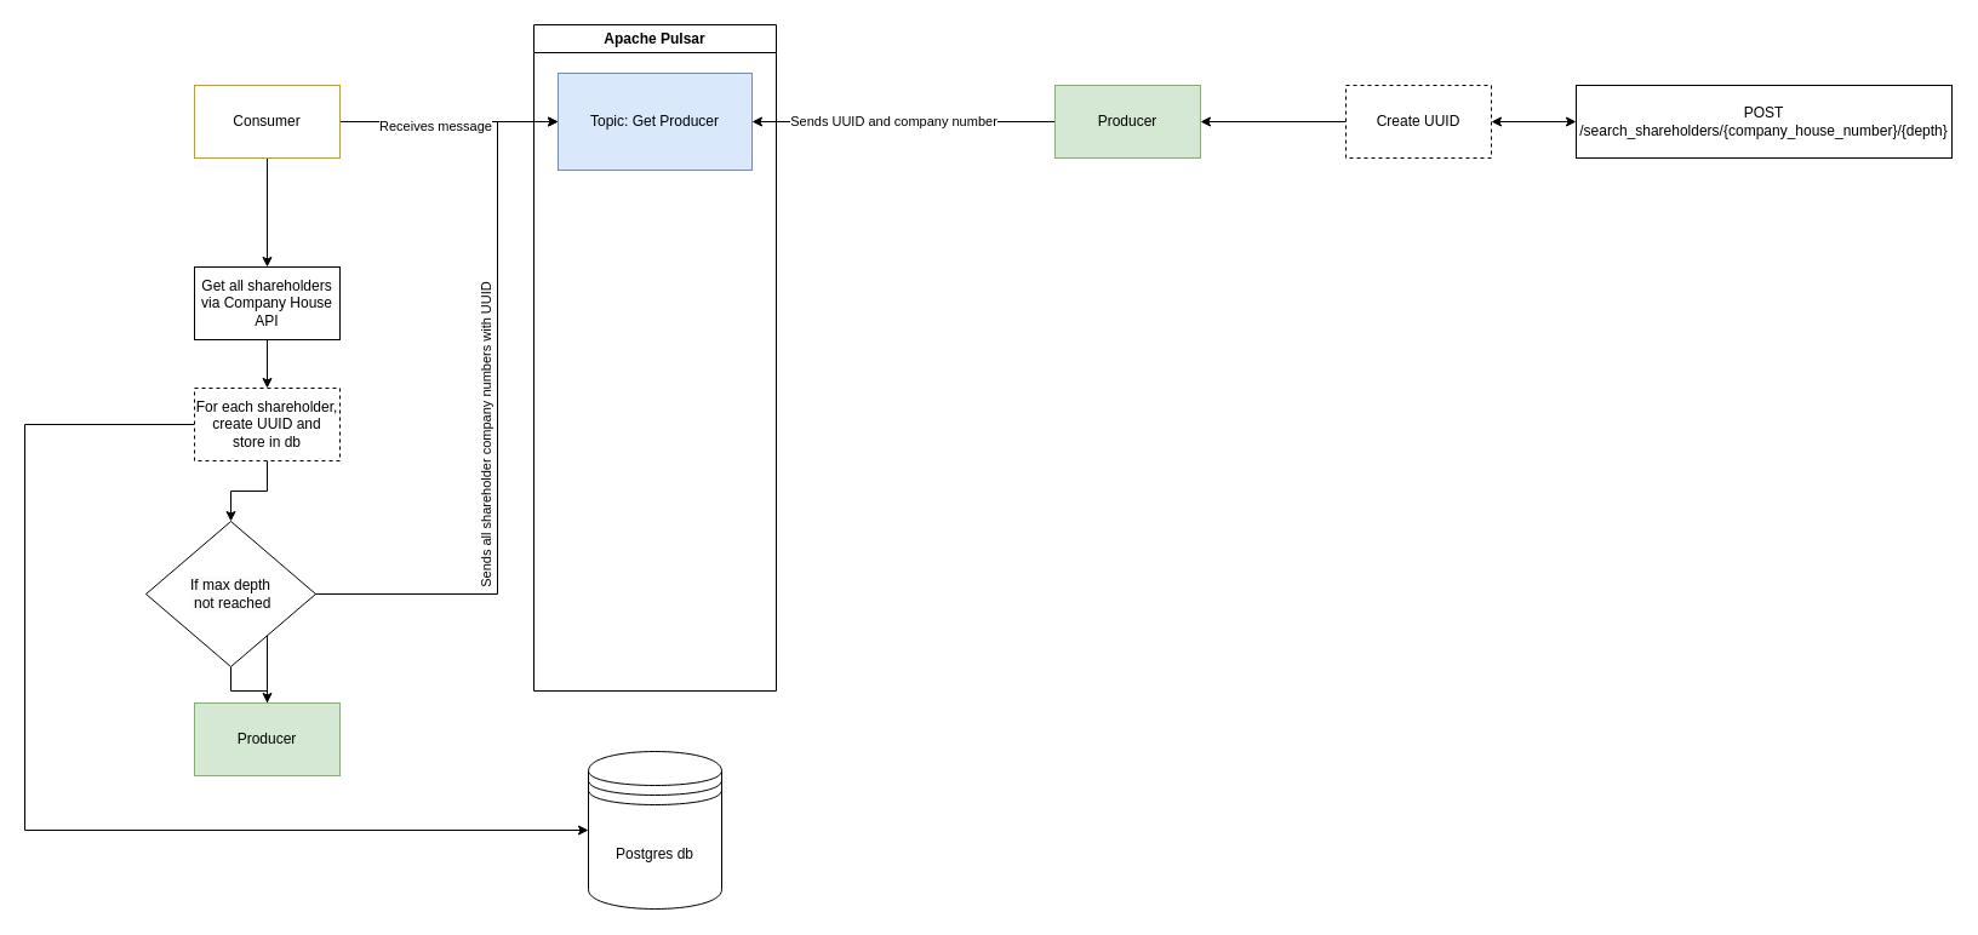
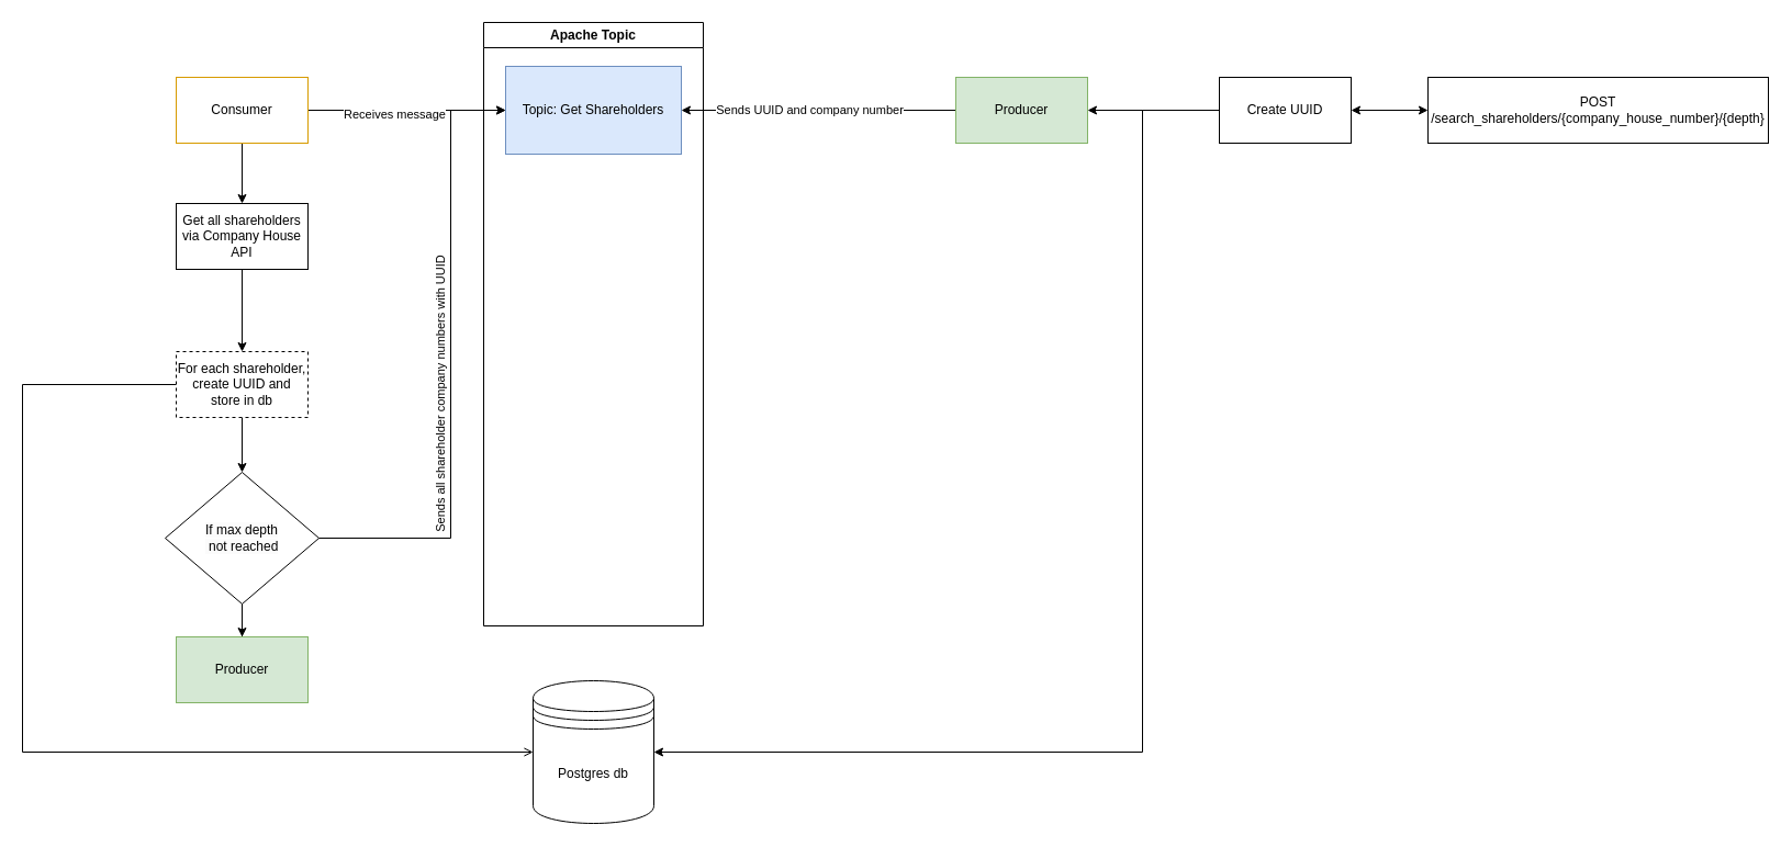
  <mxCell id="0" />
  <mxCell id="1" parent="0" />
- <mxCell id="2" value="Apache Pulsar" style="swimlane;whiteSpace=wrap;html=1;" vertex="1" parent="1"><mxGeometry x="440" y="20" width="200" height="550" as="geometry" /></mxCell>
- <mxCell id="3" value="Topic: Get Producer" style="rounded=0;whiteSpace=wrap;html=1;fillColor=#dae8fc;strokeColor=#6c8ebf;" vertex="1" parent="2"><mxGeometry x="20" y="40" width="160" height="80" as="geometry" /></mxCell>
+ <mxCell id="2" value="Apache Topic" style="swimlane;whiteSpace=wrap;html=1;" vertex="1" parent="1"><mxGeometry x="440" y="20" width="200" height="550" as="geometry" /></mxCell>
+ <mxCell id="3" value="Topic: Get Shareholders" style="rounded=0;whiteSpace=wrap;html=1;fillColor=#dae8fc;strokeColor=#6c8ebf;" vertex="1" parent="2"><mxGeometry x="20" y="40" width="160" height="80" as="geometry" /></mxCell>
  <mxCell id="4" value="POST&lt;br&gt;&lt;div&gt;/search_shareholders/{company_house_number}/{depth}&lt;/div&gt;" style="rounded=0;whiteSpace=wrap;html=1;" vertex="1" parent="1"><mxGeometry x="1300" y="70" width="310" height="60" as="geometry" /></mxCell>
  <mxCell id="5" style="edgeStyle=orthogonalEdgeStyle;rounded=0;orthogonalLoop=1;jettySize=auto;html=1;entryX=1;entryY=0.5;entryDx=0;entryDy=0;" edge="1" parent="1" source="7" target="3"><mxGeometry relative="1" as="geometry" /></mxCell>
  <mxCell id="6" value="Sends UUID and company number" style="edgeLabel;html=1;align=center;verticalAlign=middle;resizable=0;points=[];" vertex="1" connectable="0" parent="5"><mxGeometry x="0.069" y="-1" relative="1" as="geometry"><mxPoint as="offset" /></mxGeometry></mxCell>
  <mxCell id="7" value="Producer" style="rounded=0;whiteSpace=wrap;html=1;fillColor=#d5e8d4;strokeColor=#82b366;" vertex="1" parent="1"><mxGeometry x="870" y="70" width="120" height="60" as="geometry" /></mxCell>
  <mxCell id="8" style="edgeStyle=orthogonalEdgeStyle;rounded=0;orthogonalLoop=1;jettySize=auto;html=1;" edge="1" parent="1" source="11" target="3"><mxGeometry relative="1" as="geometry" /></mxCell>
  <mxCell id="9" value="Receives message" style="edgeLabel;html=1;align=center;verticalAlign=middle;resizable=0;points=[];" vertex="1" connectable="0" parent="8"><mxGeometry x="-0.128" y="-3" relative="1" as="geometry"><mxPoint as="offset" /></mxGeometry></mxCell>
  <mxCell id="10" style="edgeStyle=orthogonalEdgeStyle;rounded=0;orthogonalLoop=1;jettySize=auto;html=1;" edge="1" parent="1" source="11" target="13"><mxGeometry relative="1" as="geometry" /></mxCell>
  <mxCell id="11" value="Consumer" style="rounded=0;whiteSpace=wrap;html=1;fillColor=#ffffff;strokeColor=#d79b00;" vertex="1" parent="1"><mxGeometry x="160" y="70" width="120" height="60" as="geometry" /></mxCell>
  <mxCell id="12" style="edgeStyle=orthogonalEdgeStyle;rounded=0;orthogonalLoop=1;jettySize=auto;html=1;" edge="1" parent="1" source="13" target="25"><mxGeometry relative="1" as="geometry" /></mxCell>
- <mxCell id="13" value="Get all shareholders via Company House API" style="rounded=0;whiteSpace=wrap;html=1;" vertex="1" parent="1"><mxGeometry x="160" y="220" width="120" height="60" as="geometry" /></mxCell>
+ <mxCell id="13" value="Get all shareholders via Company House API" style="rounded=0;whiteSpace=wrap;html=1;" vertex="1" parent="1"><mxGeometry x="160" y="185" width="120" height="60" as="geometry" /></mxCell>
  <mxCell id="14" value="Postgres db" style="shape=datastore;whiteSpace=wrap;html=1;" vertex="1" parent="1"><mxGeometry x="485" y="620" width="110" height="130" as="geometry" /></mxCell>
  <mxCell id="15" style="edgeStyle=orthogonalEdgeStyle;rounded=0;orthogonalLoop=1;jettySize=auto;html=1;entryX=0;entryY=0.5;entryDx=0;entryDy=0;" edge="1" parent="1" source="17" target="3"><mxGeometry relative="1" as="geometry"><Array as="points"><mxPoint x="410" y="490" /><mxPoint x="410" y="100" /></Array></mxGeometry></mxCell>
  <mxCell id="16" value="Sends all shareholder company numbers with UUID" style="edgeLabel;html=1;align=center;verticalAlign=middle;resizable=0;points=[];rotation=-90;" vertex="1" connectable="0" parent="15"><mxGeometry x="-0.749" y="-3" relative="1" as="geometry"><mxPoint x="180" y="-133" as="offset" /></mxGeometry></mxCell>
  <mxCell id="17" value="Producer" style="rounded=0;whiteSpace=wrap;html=1;fillColor=#d5e8d4;strokeColor=#82b366;" vertex="1" parent="1"><mxGeometry x="160" y="580" width="120" height="60" as="geometry" /></mxCell>
  <mxCell id="18" style="edgeStyle=orthogonalEdgeStyle;rounded=0;orthogonalLoop=1;jettySize=auto;html=1;entryX=0.5;entryY=0;entryDx=0;entryDy=0;" edge="1" parent="1" source="19" target="17"><mxGeometry relative="1" as="geometry" /></mxCell>
- <mxCell id="19" value="&lt;br&gt;&lt;span style=&quot;color: rgb(0, 0, 0); font-family: Helvetica; font-size: 12px; font-style: normal; font-variant-ligatures: normal; font-variant-caps: normal; font-weight: 400; letter-spacing: normal; orphans: 2; text-align: center; text-indent: 0px; text-transform: none; widows: 2; word-spacing: 0px; -webkit-text-stroke-width: 0px; white-space: normal; background-color: rgb(251, 251, 251); text-decoration-thickness: initial; text-decoration-style: initial; text-decoration-color: initial; display: inline !important; float: none;&quot;&gt;If max depth&lt;/span&gt;&lt;div&gt;&lt;span style=&quot;color: rgb(0, 0, 0); font-family: Helvetica; font-size: 12px; font-style: normal; font-variant-ligatures: normal; font-variant-caps: normal; font-weight: 400; letter-spacing: normal; orphans: 2; text-align: center; text-indent: 0px; text-transform: none; widows: 2; word-spacing: 0px; -webkit-text-stroke-width: 0px; white-space: normal; background-color: rgb(251, 251, 251); text-decoration-thickness: initial; text-decoration-style: initial; text-decoration-color: initial; display: inline !important; float: none;&quot;&gt;&amp;nbsp;not reached&lt;/span&gt;&lt;br&gt;&lt;br&gt;&lt;/div&gt;" style="shape=rhombus;html=1;dashed=0;whiteSpace=wrap;perimeter=rhombusPerimeter;" vertex="1" parent="1"><mxGeometry x="120" y="430" width="140" height="120" as="geometry" /></mxCell>
+ <mxCell id="19" value="&lt;br&gt;&lt;span style=&quot;color: rgb(0, 0, 0); font-family: Helvetica; font-size: 12px; font-style: normal; font-variant-ligatures: normal; font-variant-caps: normal; font-weight: 400; letter-spacing: normal; orphans: 2; text-align: center; text-indent: 0px; text-transform: none; widows: 2; word-spacing: 0px; -webkit-text-stroke-width: 0px; white-space: normal; background-color: rgb(251, 251, 251); text-decoration-thickness: initial; text-decoration-style: initial; text-decoration-color: initial; display: inline !important; float: none;&quot;&gt;If max depth&lt;/span&gt;&lt;div&gt;&lt;span style=&quot;color: rgb(0, 0, 0); font-family: Helvetica; font-size: 12px; font-style: normal; font-variant-ligatures: normal; font-variant-caps: normal; font-weight: 400; letter-spacing: normal; orphans: 2; text-align: center; text-indent: 0px; text-transform: none; widows: 2; word-spacing: 0px; -webkit-text-stroke-width: 0px; white-space: normal; background-color: rgb(251, 251, 251); text-decoration-thickness: initial; text-decoration-style: initial; text-decoration-color: initial; display: inline !important; float: none;&quot;&gt;&amp;nbsp;not reached&lt;/span&gt;&lt;br&gt;&lt;br&gt;&lt;/div&gt;" style="shape=rhombus;html=1;dashed=0;whiteSpace=wrap;perimeter=rhombusPerimeter;" vertex="1" parent="1"><mxGeometry x="150" y="430" width="140" height="120" as="geometry" /></mxCell>
+ <mxCell id="20" style="edgeStyle=orthogonalEdgeStyle;rounded=0;orthogonalLoop=1;jettySize=auto;html=1;entryX=1;entryY=0.5;entryDx=0;entryDy=0;" edge="1" parent="1" source="22" target="14"><mxGeometry relative="1" as="geometry"><Array as="points"><mxPoint x="1040" y="100" /><mxPoint x="1040" y="685" /></Array></mxGeometry></mxCell>
  <mxCell id="21" style="edgeStyle=orthogonalEdgeStyle;rounded=0;orthogonalLoop=1;jettySize=auto;html=1;" edge="1" parent="1" source="22" target="7"><mxGeometry relative="1" as="geometry" /></mxCell>
- <mxCell id="22" value="Create UUID" style="rounded=0;whiteSpace=wrap;html=1;dashed=1;" vertex="1" parent="1"><mxGeometry x="1110" y="70" width="120" height="60" as="geometry" /></mxCell>
- <mxCell id="23" style="edgeStyle=orthogonalEdgeStyle;rounded=0;orthogonalLoop=1;jettySize=auto;html=1;entryX=0;entryY=0.5;entryDx=0;entryDy=0;" edge="1" parent="1" source="25" target="14"><mxGeometry relative="1" as="geometry"><Array as="points"><mxPoint x="20" y="685" /></Array></mxGeometry></mxCell>
+ <mxCell id="22" value="Create UUID" style="rounded=0;whiteSpace=wrap;html=1;" vertex="1" parent="1"><mxGeometry x="1110" y="70" width="120" height="60" as="geometry" /></mxCell>
+ <mxCell id="23" style="edgeStyle=orthogonalEdgeStyle;rounded=0;orthogonalLoop=1;jettySize=auto;html=1;entryX=0;entryY=0.5;entryDx=0;entryDy=0;endArrow=open;" edge="1" parent="1" source="25" target="14"><mxGeometry relative="1" as="geometry"><Array as="points"><mxPoint x="20" y="685" /></Array></mxGeometry></mxCell>
  <mxCell id="24" style="edgeStyle=orthogonalEdgeStyle;rounded=0;orthogonalLoop=1;jettySize=auto;html=1;entryX=0.5;entryY=0;entryDx=0;entryDy=0;" edge="1" parent="1" source="25" target="19"><mxGeometry relative="1" as="geometry" /></mxCell>
  <mxCell id="25" value="For each shareholder, create UUID and store in db" style="rounded=0;whiteSpace=wrap;html=1;dashed=1;" vertex="1" parent="1"><mxGeometry x="160" y="320" width="120" height="60" as="geometry" /></mxCell>
  <mxCell id="26" value="" style="endArrow=classic;startArrow=classic;html=1;rounded=0;exitX=1;exitY=0.5;exitDx=0;exitDy=0;entryX=0;entryY=0.5;entryDx=0;entryDy=0;" edge="1" parent="1" source="22" target="4"><mxGeometry width="50" height="50" relative="1" as="geometry"><mxPoint x="1290" y="250" as="sourcePoint" /><mxPoint x="1340" y="200" as="targetPoint" /></mxGeometry></mxCell>
